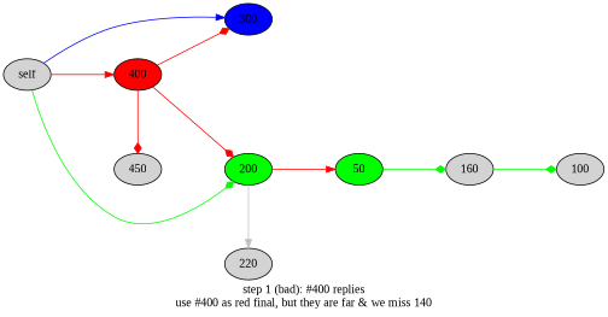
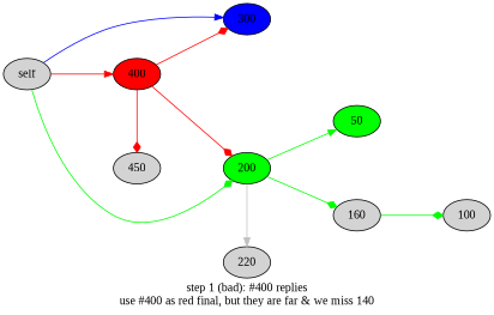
  digraph {
    fontname="Liberation Serif"
    label="step 1 (bad): #400 replies\nuse #400 as red final, but they are far & we miss 140"
    nodesep=1
    rankdir=LR
    ranksep=1
    node [fontname="Liberation Serif" style=filled]
    edge [arrowhead=diamond color=red fontname="Liberation Serif"]
    400 [fillcolor=red]
    450
    300 [fillcolor=blue]
    220
    200 [fillcolor=green]
    50 [fillcolor=green]
    160
    self
    100
    subgraph sub_1 {
      rank=same
      400
      450
    }
    subgraph sub_2 {
      rank=same
      300
      220
      200
    }
    400 -> 450
    400 -> 300
    400 -> 200
    200 -> 220 [color=gray arrowhead=""]
-   200 -> 50 [arrowhead=""]
-   50 -> 160 [color=green]
+   200 -> 50 [color=green arrowhead=""]
+   200 -> 160 [color=green]
    160 -> 100 [color=green]
    self -> 400 [arrowhead=""]
    self -> 300 [color=blue arrowhead=""]
    self -> 200 [color=green]
  }
